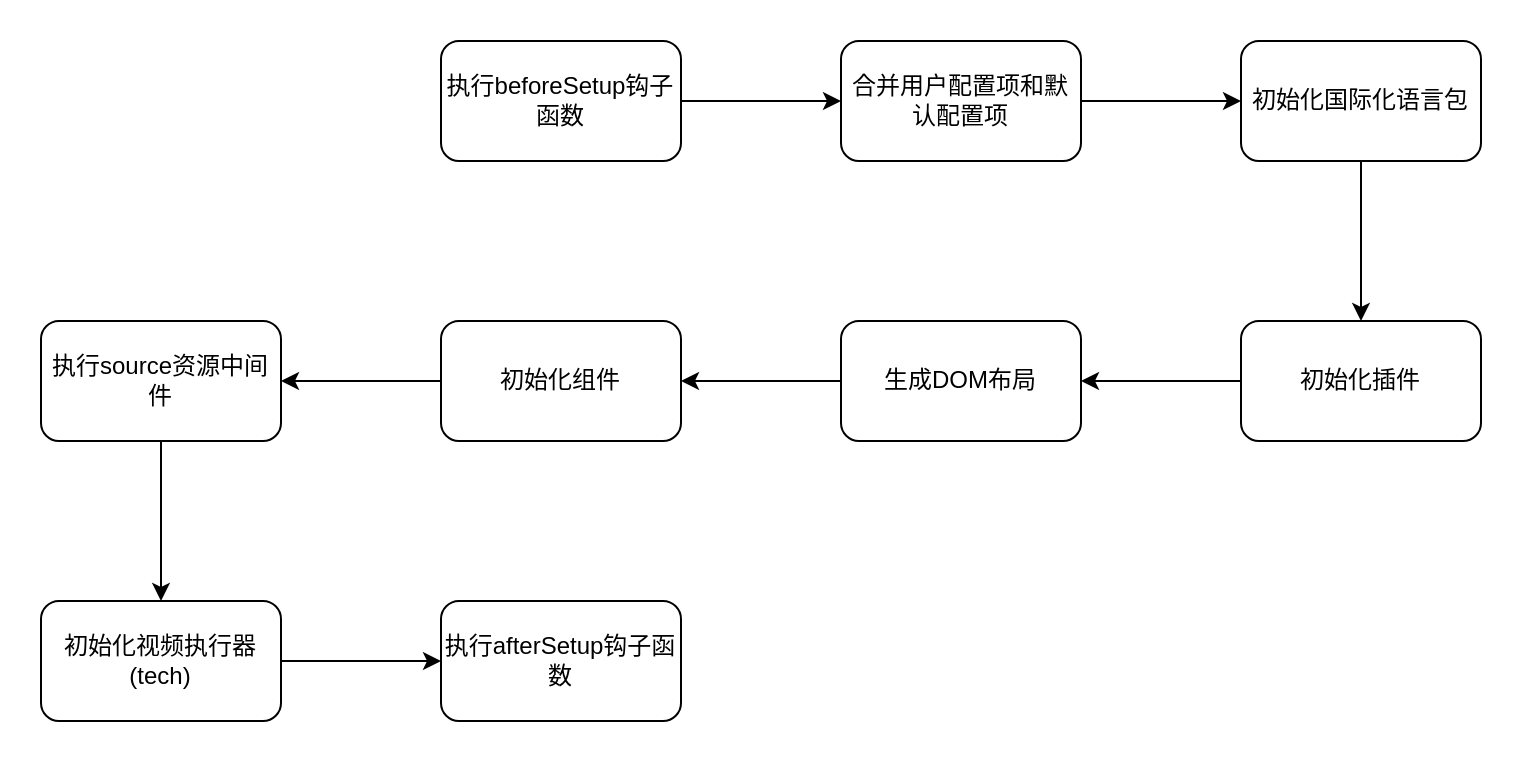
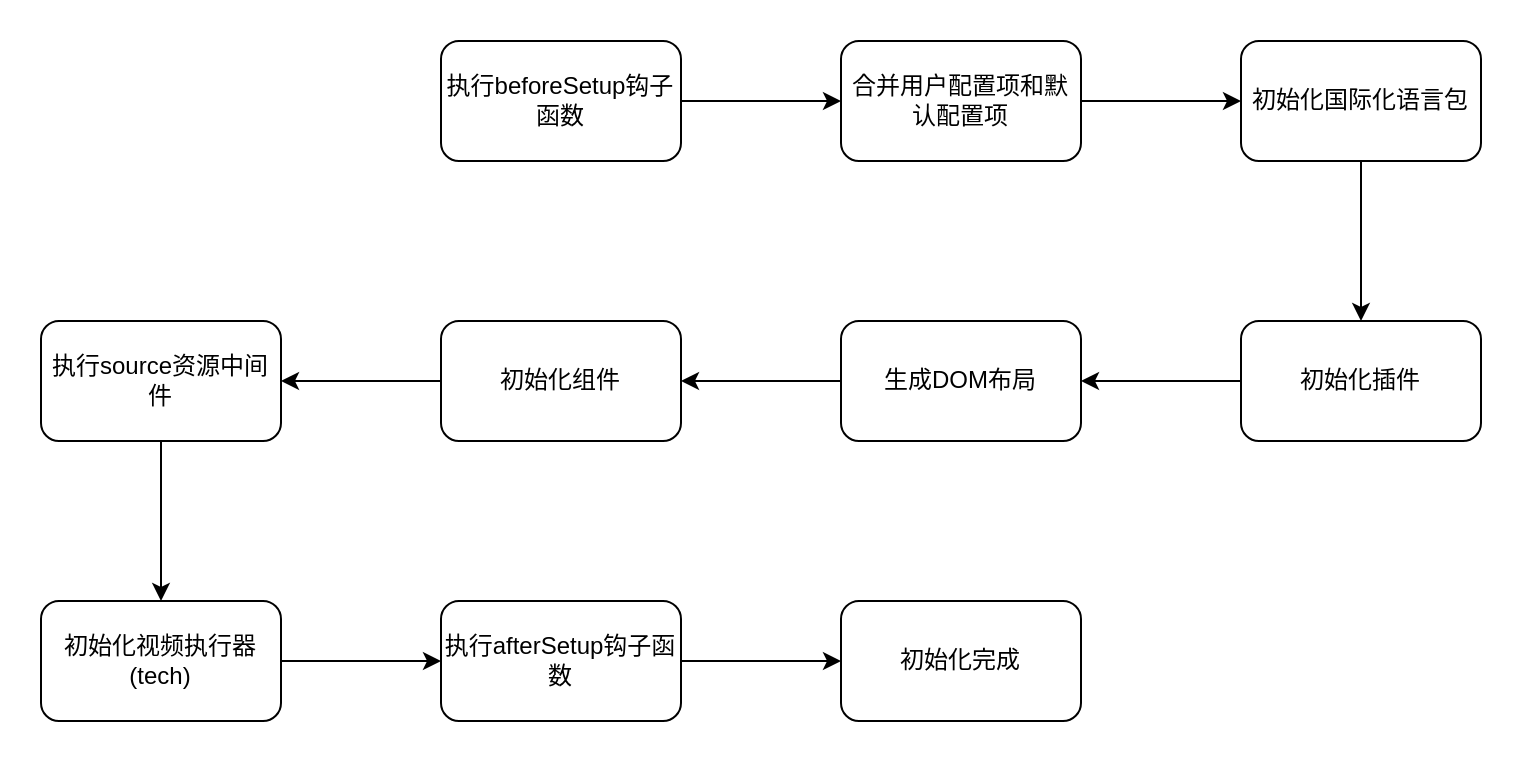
  <mxCell id="0" />
  <mxCell id="1" parent="0" />
  <mxCell id="2" value="" style="edgeStyle=orthogonalEdgeStyle;rounded=0;orthogonalLoop=1;jettySize=auto;html=1;" edge="1" parent="1" source="3" target="5"><mxGeometry relative="1" as="geometry" /></mxCell>
  <mxCell id="3" value="执行beforeSetup钩子函数" style="whiteSpace=wrap;html=1;rounded=1;" vertex="1" parent="1"><mxGeometry x="220" y="20" width="120" height="60" as="geometry" /></mxCell>
  <mxCell id="4" value="" style="edgeStyle=orthogonalEdgeStyle;rounded=0;orthogonalLoop=1;jettySize=auto;html=1;" edge="1" parent="1" source="5" target="7"><mxGeometry relative="1" as="geometry" /></mxCell>
  <mxCell id="5" value="合并用户配置项和默认配置项" style="whiteSpace=wrap;html=1;rounded=1;" vertex="1" parent="1"><mxGeometry x="420" y="20" width="120" height="60" as="geometry" /></mxCell>
  <mxCell id="6" value="" style="edgeStyle=orthogonalEdgeStyle;rounded=0;orthogonalLoop=1;jettySize=auto;html=1;" edge="1" parent="1" source="7" target="9"><mxGeometry relative="1" as="geometry" /></mxCell>
  <mxCell id="7" value="初始化国际化语言包" style="whiteSpace=wrap;html=1;rounded=1;" vertex="1" parent="1"><mxGeometry x="620" y="20" width="120" height="60" as="geometry" /></mxCell>
  <mxCell id="8" value="" style="edgeStyle=orthogonalEdgeStyle;rounded=0;orthogonalLoop=1;jettySize=auto;html=1;" edge="1" parent="1" source="9" target="11"><mxGeometry relative="1" as="geometry" /></mxCell>
  <mxCell id="9" value="初始化插件" style="whiteSpace=wrap;html=1;rounded=1;" vertex="1" parent="1"><mxGeometry x="620" y="160" width="120" height="60" as="geometry" /></mxCell>
  <mxCell id="10" value="" style="edgeStyle=orthogonalEdgeStyle;rounded=0;orthogonalLoop=1;jettySize=auto;html=1;" edge="1" parent="1" source="11" target="13"><mxGeometry relative="1" as="geometry" /></mxCell>
  <mxCell id="11" value="生成DOM布局" style="whiteSpace=wrap;html=1;rounded=1;" vertex="1" parent="1"><mxGeometry x="420" y="160" width="120" height="60" as="geometry" /></mxCell>
  <mxCell id="12" value="" style="edgeStyle=orthogonalEdgeStyle;rounded=0;orthogonalLoop=1;jettySize=auto;html=1;" edge="1" parent="1" source="13" target="15"><mxGeometry relative="1" as="geometry" /></mxCell>
  <mxCell id="13" value="初始化组件" style="whiteSpace=wrap;html=1;rounded=1;" vertex="1" parent="1"><mxGeometry x="220" y="160" width="120" height="60" as="geometry" /></mxCell>
  <mxCell id="14" value="" style="edgeStyle=orthogonalEdgeStyle;rounded=0;orthogonalLoop=1;jettySize=auto;html=1;" edge="1" parent="1" source="15" target="17"><mxGeometry relative="1" as="geometry" /></mxCell>
  <mxCell id="15" value="执行source资源中间件" style="whiteSpace=wrap;html=1;rounded=1;" vertex="1" parent="1"><mxGeometry x="20" y="160" width="120" height="60" as="geometry" /></mxCell>
  <mxCell id="16" value="" style="edgeStyle=orthogonalEdgeStyle;rounded=0;orthogonalLoop=1;jettySize=auto;html=1;" edge="1" parent="1" source="17" target="19"><mxGeometry relative="1" as="geometry" /></mxCell>
  <mxCell id="17" value="初始化视频执行器(tech)" style="whiteSpace=wrap;html=1;rounded=1;" vertex="1" parent="1"><mxGeometry x="20" y="300" width="120" height="60" as="geometry" /></mxCell>
+ <mxCell id="18" value="" style="edgeStyle=orthogonalEdgeStyle;rounded=0;orthogonalLoop=1;jettySize=auto;html=1;" edge="1" parent="1" source="19" target="20"><mxGeometry relative="1" as="geometry" /></mxCell>
  <mxCell id="19" value="执行afterSetup钩子函数" style="whiteSpace=wrap;html=1;rounded=1;" vertex="1" parent="1"><mxGeometry x="220" y="300" width="120" height="60" as="geometry" /></mxCell>
+ <mxCell id="20" value="初始化完成" style="whiteSpace=wrap;html=1;rounded=1;" vertex="1" parent="1"><mxGeometry x="420" y="300" width="120" height="60" as="geometry" /></mxCell>
